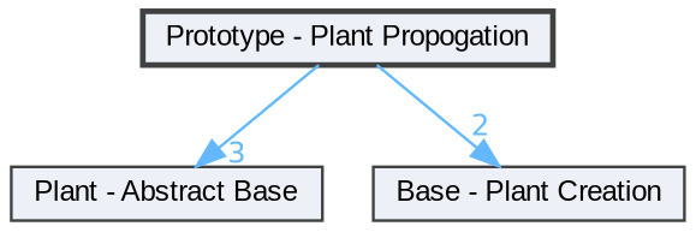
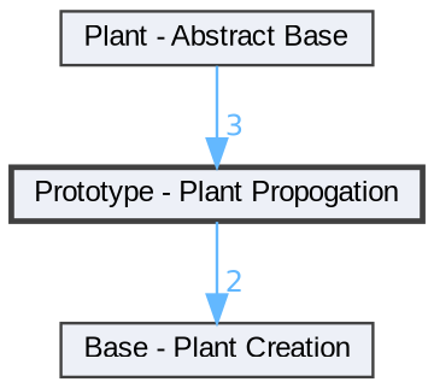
  digraph {
    compound=true
    fontname="Liberation Sans"
    node [color=grey25 fillcolor="#edf0f7" fontname="Liberation Sans" fontsize=10 shape=box style=filled]
    edge [color=steelblue1 fontcolor=steelblue1 fontname="Liberation Sans" fontsize=10 labeldistance=1.5 labelfontname=Helvetica labelfontsize=10]
    n1 [height=0.2 label="Prototype - Plant Propogation" style="filled,bold" width=0.4]
    n2 [height=0.2 label="Plant - Abstract Base" width=0.4]
    n3 [height=0.2 label="Base - Plant Creation" width=0.4]
-   n1 -> n2 [headlabel=3]
+   n2 -> n1 [headlabel=3]
    n1 -> n3 [headlabel=2]
  }
